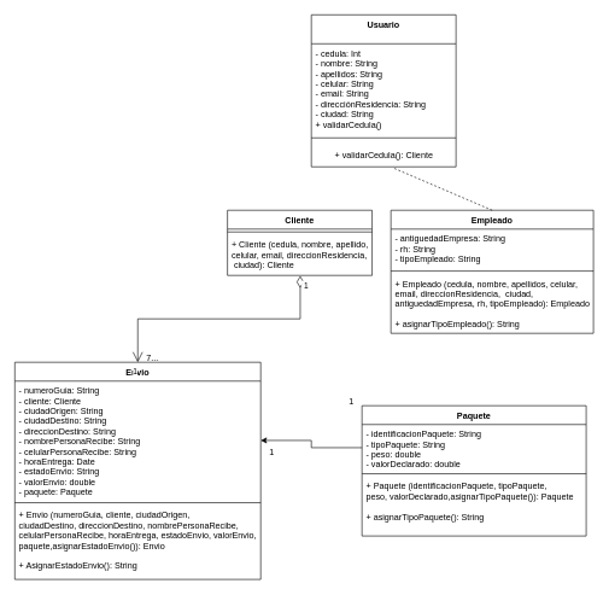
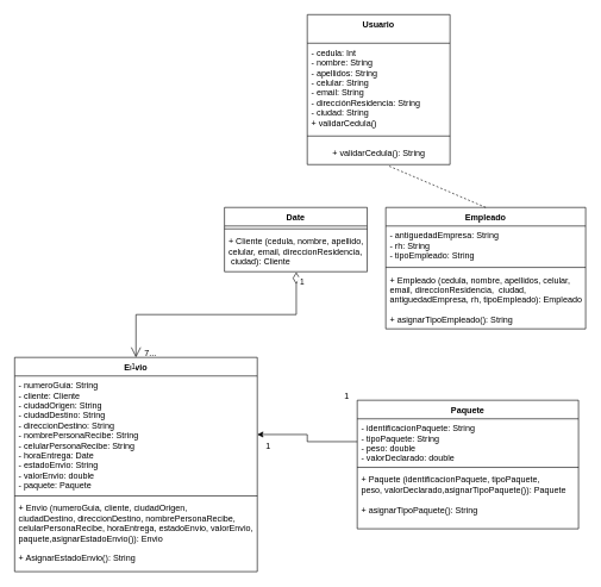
  <mxCell id="0" />
  <mxCell id="1" parent="0" />
  <mxCell id="2" value="Usuario" style="swimlane;fontStyle=1;align=center;verticalAlign=top;childLayout=stackLayout;horizontal=1;startSize=40;horizontalStack=0;resizeParent=1;resizeParentMax=0;resizeLast=0;collapsible=1;marginBottom=0;" vertex="1" parent="1"><mxGeometry x="430" y="20" width="200" height="210" as="geometry" /></mxCell>
  <mxCell id="3" value="- cedula: Int&#10;- nombre: String&#10;- apellidos: String&#10;- celular: String&#10;- email: String&#10;- direcciónResidencia: String&#10;- ciudad: String&#10;+ validarCedula()" style="text;strokeColor=none;fillColor=none;align=left;verticalAlign=top;spacingLeft=4;spacingRight=4;overflow=hidden;rotatable=0;points=[[0,0.5],[1,0.5]];portConstraint=eastwest;" vertex="1" parent="2"><mxGeometry y="40" width="200" height="120" as="geometry" /></mxCell>
  <mxCell id="4" value="" style="line;strokeWidth=1;fillColor=none;align=left;verticalAlign=middle;spacingTop=-1;spacingLeft=3;spacingRight=3;rotatable=0;labelPosition=right;points=[];portConstraint=eastwest;strokeColor=inherit;" vertex="1" parent="2"><mxGeometry y="160" width="200" height="20" as="geometry" /></mxCell>
- <mxCell id="5" value="+&amp;nbsp;validarCedula(): Cliente" style="text;html=1;align=center;verticalAlign=middle;resizable=0;points=[];autosize=1;strokeColor=none;fillColor=none;" vertex="1" parent="2"><mxGeometry y="180" width="200" height="30" as="geometry" /></mxCell>
- <mxCell id="6" value="Cliente" style="swimlane;fontStyle=1;align=center;verticalAlign=top;childLayout=stackLayout;horizontal=1;startSize=26;horizontalStack=0;resizeParent=1;resizeParentMax=0;resizeLast=0;collapsible=1;marginBottom=0;" vertex="1" parent="1"><mxGeometry x="314" y="290" width="200" height="90" as="geometry" /></mxCell>
+ <mxCell id="5" value="+&amp;nbsp;validarCedula(): String" style="text;html=1;align=center;verticalAlign=middle;resizable=0;points=[];autosize=1;strokeColor=none;fillColor=none;" vertex="1" parent="2"><mxGeometry y="180" width="200" height="30" as="geometry" /></mxCell>
+ <mxCell id="6" value="Date" style="swimlane;fontStyle=1;align=center;verticalAlign=top;childLayout=stackLayout;horizontal=1;startSize=26;horizontalStack=0;resizeParent=1;resizeParentMax=0;resizeLast=0;collapsible=1;marginBottom=0;" vertex="1" parent="1"><mxGeometry x="314" y="290" width="200" height="90" as="geometry" /></mxCell>
  <mxCell id="7" value="" style="line;strokeWidth=1;fillColor=none;align=left;verticalAlign=middle;spacingTop=-1;spacingLeft=3;spacingRight=3;rotatable=0;labelPosition=right;points=[];portConstraint=eastwest;strokeColor=inherit;" vertex="1" parent="6"><mxGeometry y="26" width="200" height="8" as="geometry" /></mxCell>
  <mxCell id="8" value="+ Cliente (cedula, nombre, apellido,&#10;celular, email, direccionResidencia,&#10; ciudad): Cliente" style="text;strokeColor=none;fillColor=none;align=left;verticalAlign=top;spacingLeft=4;spacingRight=4;overflow=hidden;rotatable=0;points=[[0,0.5],[1,0.5]];portConstraint=eastwest;" vertex="1" parent="6"><mxGeometry y="34" width="200" height="56" as="geometry" /></mxCell>
  <mxCell id="9" value="Empleado" style="swimlane;fontStyle=1;align=center;verticalAlign=top;childLayout=stackLayout;horizontal=1;startSize=26;horizontalStack=0;resizeParent=1;resizeParentMax=0;resizeLast=0;collapsible=1;marginBottom=0;" vertex="1" parent="1"><mxGeometry x="540" y="290" width="280" height="170" as="geometry" /></mxCell>
  <mxCell id="10" value="- antiguedadEmpresa: String&#10;- rh: String&#10;- tipoEmpleado: String" style="text;strokeColor=none;fillColor=none;align=left;verticalAlign=top;spacingLeft=4;spacingRight=4;overflow=hidden;rotatable=0;points=[[0,0.5],[1,0.5]];portConstraint=eastwest;" vertex="1" parent="9"><mxGeometry y="26" width="280" height="54" as="geometry" /></mxCell>
  <mxCell id="11" value="" style="line;strokeWidth=1;fillColor=none;align=left;verticalAlign=middle;spacingTop=-1;spacingLeft=3;spacingRight=3;rotatable=0;labelPosition=right;points=[];portConstraint=eastwest;strokeColor=inherit;" vertex="1" parent="9"><mxGeometry y="80" width="280" height="8" as="geometry" /></mxCell>
  <mxCell id="12" value="+ Empleado (cedula, nombre, apellidos, celular, &#10;email, direccionResidencia,  ciudad, &#10;antiguedadEmpresa, rh, tipoEmpleado): Empleado&#10;&#10;+ asignarTipoEmpleado(): String" style="text;strokeColor=none;fillColor=none;align=left;verticalAlign=top;spacingLeft=4;spacingRight=4;overflow=hidden;rotatable=0;points=[[0,0.5],[1,0.5]];portConstraint=eastwest;" vertex="1" parent="9"><mxGeometry y="88" width="280" height="82" as="geometry" /></mxCell>
  <mxCell id="13" value="Paquete" style="swimlane;fontStyle=1;align=center;verticalAlign=top;childLayout=stackLayout;horizontal=1;startSize=26;horizontalStack=0;resizeParent=1;resizeParentMax=0;resizeLast=0;collapsible=1;marginBottom=0;" vertex="1" parent="1"><mxGeometry x="500" y="560" width="310" height="180" as="geometry" /></mxCell>
  <mxCell id="14" value="- identificacionPaquete: String&#10;- tipoPaquete: String&#10;- peso: double&#10;- valorDeclarado: double&#10;" style="text;strokeColor=none;fillColor=none;align=left;verticalAlign=top;spacingLeft=4;spacingRight=4;overflow=hidden;rotatable=0;points=[[0,0.5],[1,0.5]];portConstraint=eastwest;" vertex="1" parent="13"><mxGeometry y="26" width="310" height="64" as="geometry" /></mxCell>
  <mxCell id="15" value="" style="line;strokeWidth=1;fillColor=none;align=left;verticalAlign=middle;spacingTop=-1;spacingLeft=3;spacingRight=3;rotatable=0;labelPosition=right;points=[];portConstraint=eastwest;strokeColor=inherit;" vertex="1" parent="13"><mxGeometry y="90" width="310" height="8" as="geometry" /></mxCell>
  <mxCell id="16" value="+ Paquete (identificacionPaquete, tipoPaquete,&#10;peso, valorDeclarado,asignarTipoPaquete()): Paquete&#10;&#10;+ asignarTipoPaquete(): String" style="text;strokeColor=none;fillColor=none;align=left;verticalAlign=top;spacingLeft=4;spacingRight=4;overflow=hidden;rotatable=0;points=[[0,0.5],[1,0.5]];portConstraint=eastwest;" vertex="1" parent="13"><mxGeometry y="98" width="310" height="82" as="geometry" /></mxCell>
  <mxCell id="17" value="Envio" style="swimlane;fontStyle=1;align=center;verticalAlign=top;childLayout=stackLayout;horizontal=1;startSize=26;horizontalStack=0;resizeParent=1;resizeParentMax=0;resizeLast=0;collapsible=1;marginBottom=0;" vertex="1" parent="1"><mxGeometry x="20" y="500" width="340" height="300" as="geometry" /></mxCell>
  <mxCell id="18" value="- numeroGuia: String&#10;- cliente: Cliente&#10;- ciudadOrigen: String&#10;- ciudadDestino: String&#10;- direccionDestino: String&#10;- nombrePersonaRecibe: String&#10;- celularPersonaRecibe: String&#10;- horaEntrega: Date&#10;- estadoEnvio: String&#10;- valorEnvio: double&#10;- paquete: Paquete" style="text;strokeColor=none;fillColor=none;align=left;verticalAlign=top;spacingLeft=4;spacingRight=4;overflow=hidden;rotatable=0;points=[[0,0.5],[1,0.5]];portConstraint=eastwest;" vertex="1" parent="17"><mxGeometry y="26" width="340" height="164" as="geometry" /></mxCell>
  <mxCell id="19" value="" style="line;strokeWidth=1;fillColor=none;align=left;verticalAlign=middle;spacingTop=-1;spacingLeft=3;spacingRight=3;rotatable=0;labelPosition=right;points=[];portConstraint=eastwest;strokeColor=inherit;" vertex="1" parent="17"><mxGeometry y="190" width="340" height="8" as="geometry" /></mxCell>
  <mxCell id="20" value="+ Envio (numeroGuia, cliente, ciudadOrigen,&#10;ciudadDestino, direccionDestino, nombrePersonaRecibe,&#10;celularPersonaRecibe, horaEntrega, estadoEnvio, valorEnvio,&#10;paquete,asignarEstadoEnvio()): Envio&#10;&#10;+ AsignarEstadoEnvio(): String" style="text;strokeColor=none;fillColor=none;align=left;verticalAlign=top;spacingLeft=4;spacingRight=4;overflow=hidden;rotatable=0;points=[[0,0.5],[1,0.5]];portConstraint=eastwest;" vertex="1" parent="17"><mxGeometry y="198" width="340" height="102" as="geometry" /></mxCell>
  <mxCell id="21" value="" style="endArrow=open;html=1;endSize=12;startArrow=diamondThin;startSize=14;startFill=0;edgeStyle=orthogonalEdgeStyle;rounded=0;exitX=0.503;exitY=1.011;exitDx=0;exitDy=0;exitPerimeter=0;entryX=0.5;entryY=0;entryDx=0;entryDy=0;" edge="1" parent="1" source="8" target="17"><mxGeometry relative="1" as="geometry"><mxPoint x="361" y="565" as="sourcePoint" /><mxPoint x="280" y="598" as="targetPoint" /></mxGeometry></mxCell>
  <mxCell id="22" value="&amp;nbsp;1" style="edgeLabel;resizable=0;html=1;align=left;verticalAlign=top;" connectable="0" vertex="1" parent="21"><mxGeometry x="-1" relative="1" as="geometry" /></mxCell>
  <mxCell id="23" value="1" style="edgeLabel;resizable=0;html=1;align=right;verticalAlign=top;" connectable="0" vertex="1" parent="21"><mxGeometry x="1" relative="1" as="geometry" /></mxCell>
  <mxCell id="24" value="7..." style="text;html=1;align=center;verticalAlign=middle;resizable=0;points=[];autosize=1;strokeColor=none;fillColor=none;" vertex="1" parent="1"><mxGeometry x="190" y="480" width="40" height="30" as="geometry" /></mxCell>
  <mxCell id="25" value="" style="edgeStyle=orthogonalEdgeStyle;rounded=0;orthogonalLoop=1;jettySize=auto;html=1;" edge="1" parent="1" source="14" target="18"><mxGeometry relative="1" as="geometry" /></mxCell>
  <mxCell id="26" value="1" style="text;html=1;align=center;verticalAlign=middle;resizable=0;points=[];autosize=1;strokeColor=none;fillColor=none;" vertex="1" parent="1"><mxGeometry x="360" y="610" width="30" height="30" as="geometry" /></mxCell>
  <mxCell id="27" value="1" style="text;html=1;align=center;verticalAlign=middle;resizable=0;points=[];autosize=1;strokeColor=none;fillColor=none;" vertex="1" parent="1"><mxGeometry x="470" y="540" width="30" height="30" as="geometry" /></mxCell>
  <mxCell id="28" value="" style="endArrow=none;dashed=1;endFill=0;endSize=12;html=1;rounded=0;exitX=0.5;exitY=0;exitDx=0;exitDy=0;entryX=0.564;entryY=1.044;entryDx=0;entryDy=0;entryPerimeter=0;" edge="1" parent="1" source="9" target="5"><mxGeometry width="160" relative="1" as="geometry"><mxPoint x="680" y="420" as="sourcePoint" /><mxPoint x="840" y="420" as="targetPoint" /></mxGeometry></mxCell>
